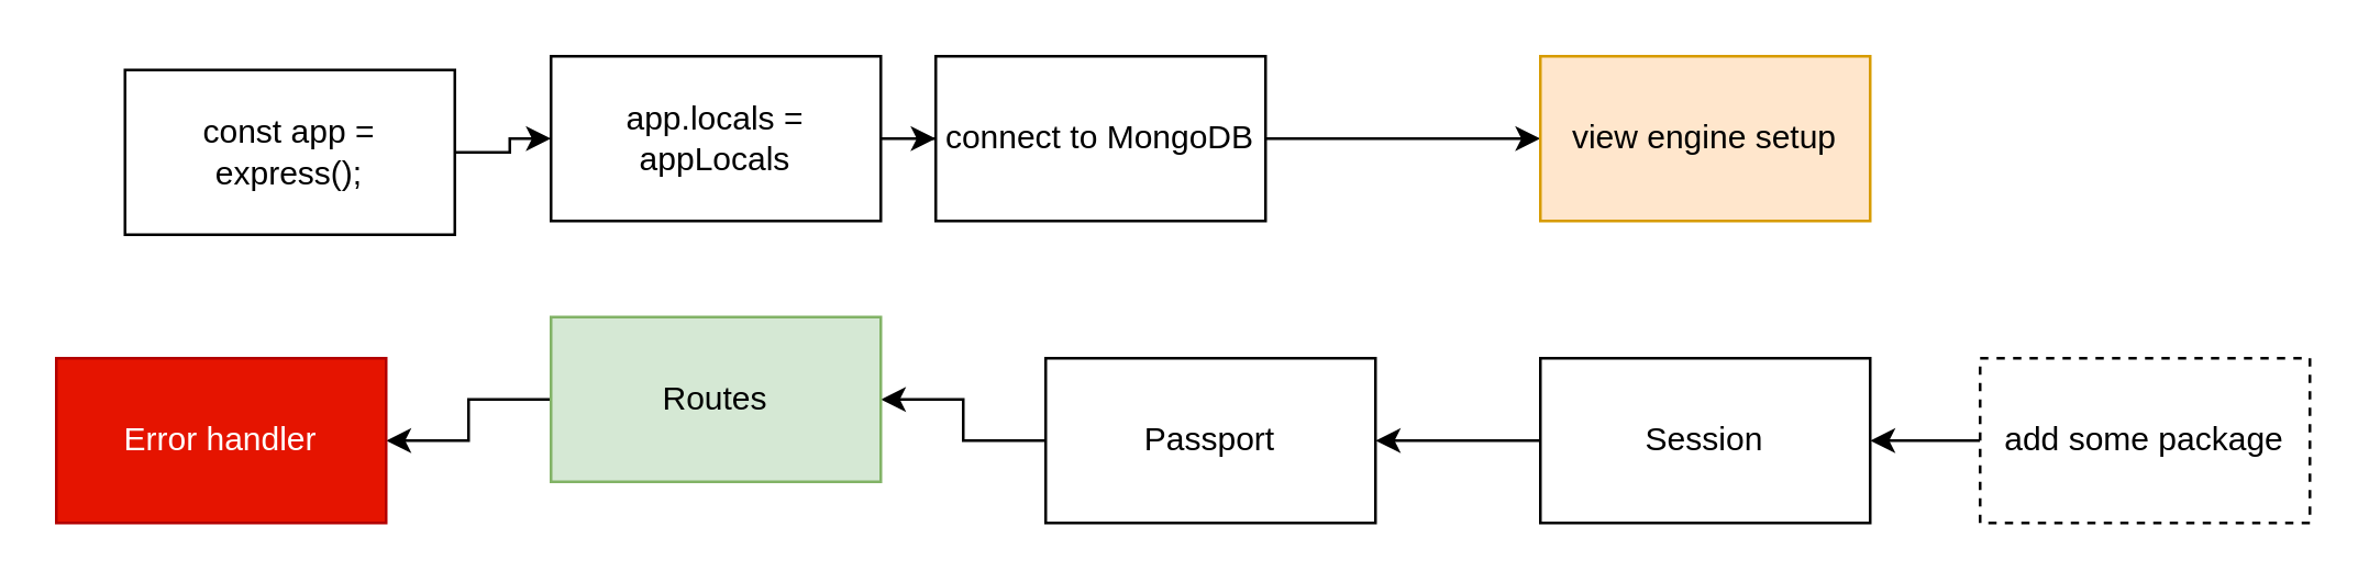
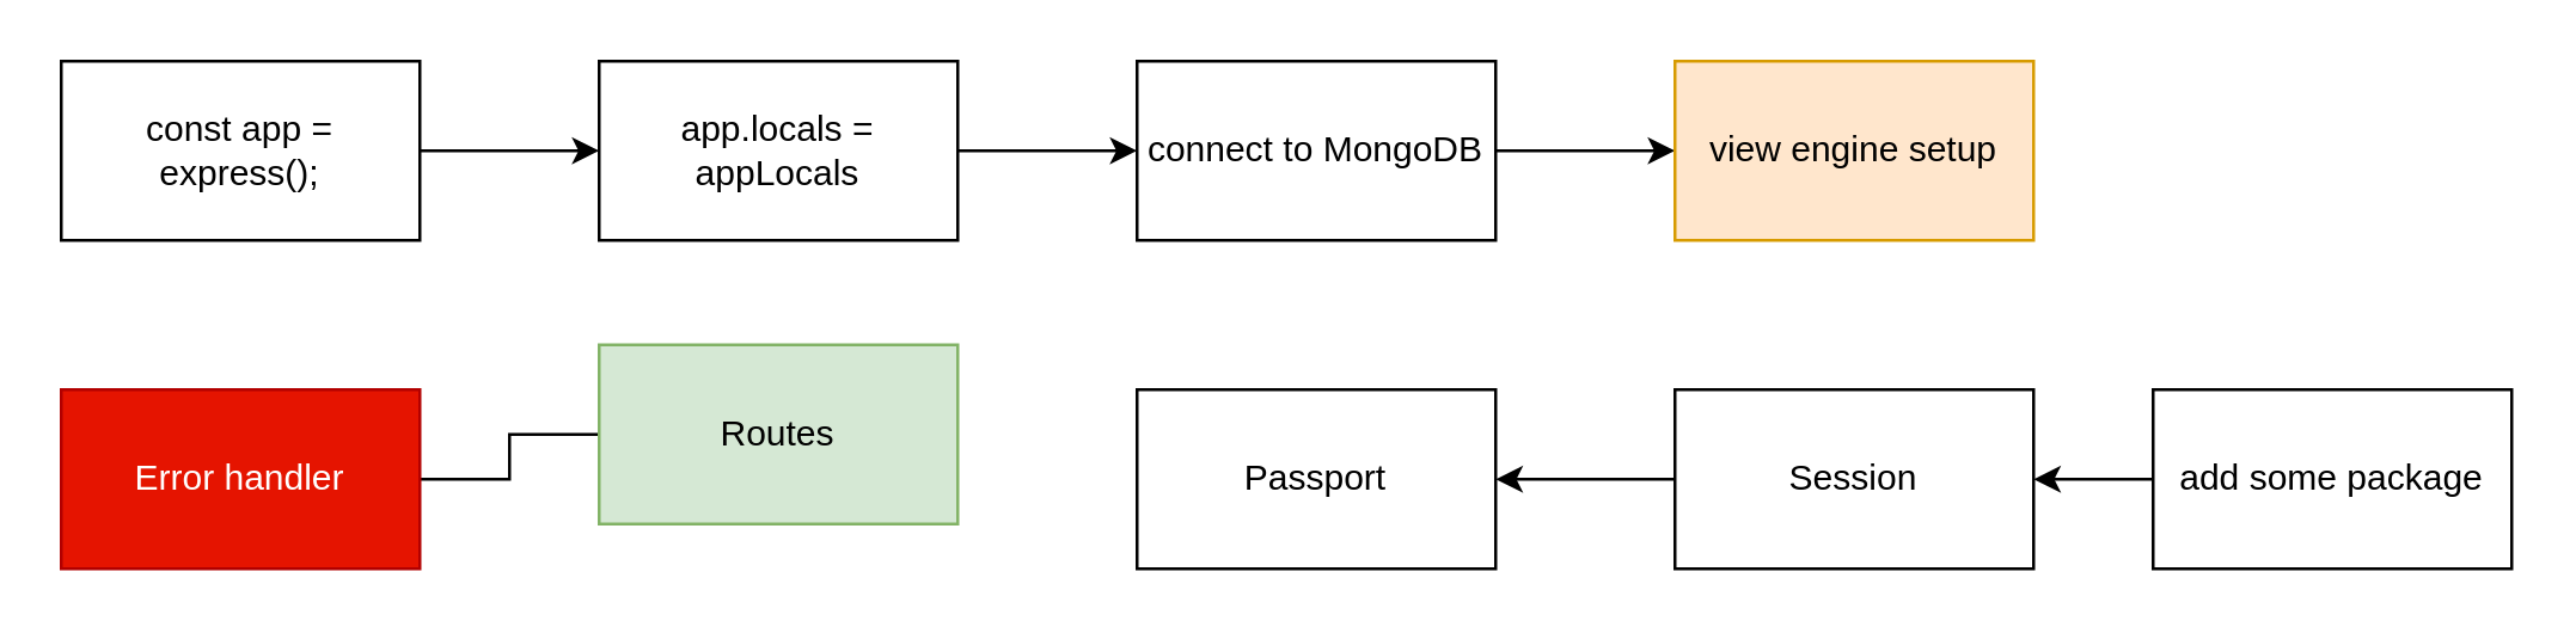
  <mxCell id="0" />
  <mxCell id="1" parent="0" />
  <mxCell id="2" value="" style="edgeStyle=orthogonalEdgeStyle;rounded=0;orthogonalLoop=1;jettySize=auto;html=1;" parent="1" source="3" target="5" edge="1"><mxGeometry relative="1" as="geometry" /></mxCell>
- <mxCell id="3" value="const app = express();" style="rounded=0;whiteSpace=wrap;html=1;" parent="1" vertex="1"><mxGeometry x="45" y="25" width="120" height="60" as="geometry" /></mxCell>
+ <mxCell id="3" value="const app = express();" style="rounded=0;whiteSpace=wrap;html=1;" parent="1" vertex="1"><mxGeometry x="20" y="20" width="120" height="60" as="geometry" /></mxCell>
  <mxCell id="4" value="" style="edgeStyle=orthogonalEdgeStyle;rounded=0;orthogonalLoop=1;jettySize=auto;html=1;" parent="1" source="5" target="7" edge="1"><mxGeometry relative="1" as="geometry" /></mxCell>
  <mxCell id="5" value="app.locals = appLocals" style="rounded=0;whiteSpace=wrap;html=1;" parent="1" vertex="1"><mxGeometry x="200" y="20" width="120" height="60" as="geometry" /></mxCell>
  <mxCell id="6" value="" style="edgeStyle=orthogonalEdgeStyle;rounded=0;orthogonalLoop=1;jettySize=auto;html=1;" parent="1" source="7" target="8" edge="1"><mxGeometry relative="1" as="geometry" /></mxCell>
- <mxCell id="7" value="connect to MongoDB" style="rounded=0;whiteSpace=wrap;html=1;" parent="1" vertex="1"><mxGeometry x="340" y="20" width="120" height="60" as="geometry" /></mxCell>
+ <mxCell id="7" value="connect to MongoDB" style="rounded=0;whiteSpace=wrap;html=1;" parent="1" vertex="1"><mxGeometry x="380" y="20" width="120" height="60" as="geometry" /></mxCell>
  <mxCell id="8" value="view engine setup" style="rounded=0;whiteSpace=wrap;html=1;fillColor=#ffe6cc;strokeColor=#d79b00;" parent="1" vertex="1"><mxGeometry x="560" y="20" width="120" height="60" as="geometry" /></mxCell>
  <mxCell id="9" value="" style="edgeStyle=orthogonalEdgeStyle;rounded=0;orthogonalLoop=1;jettySize=auto;html=1;" parent="1" source="10" target="12" edge="1"><mxGeometry relative="1" as="geometry" /></mxCell>
  <mxCell id="10" value="Session" style="rounded=0;whiteSpace=wrap;html=1;" parent="1" vertex="1"><mxGeometry x="560" y="130" width="120" height="60" as="geometry" /></mxCell>
- <mxCell id="11" value="" style="edgeStyle=orthogonalEdgeStyle;rounded=0;orthogonalLoop=1;jettySize=auto;html=1;" parent="1" source="12" target="14" edge="1"><mxGeometry relative="1" as="geometry" /></mxCell>
  <mxCell id="12" value="Passport" style="rounded=0;whiteSpace=wrap;html=1;" parent="1" vertex="1"><mxGeometry x="380" y="130" width="120" height="60" as="geometry" /></mxCell>
- <mxCell id="13" value="" style="edgeStyle=orthogonalEdgeStyle;rounded=0;orthogonalLoop=1;jettySize=auto;html=1;" parent="1" source="14" target="15" edge="1"><mxGeometry relative="1" as="geometry" /></mxCell>
+ <mxCell id="13" value="" style="edgeStyle=orthogonalEdgeStyle;rounded=0;orthogonalLoop=1;jettySize=auto;html=1;endArrow=none;" parent="1" source="14" target="15" edge="1"><mxGeometry relative="1" as="geometry" /></mxCell>
  <mxCell id="14" value="Routes" style="rounded=0;whiteSpace=wrap;html=1;fillColor=#d5e8d4;strokeColor=#82b366;" parent="1" vertex="1"><mxGeometry x="200" y="115" width="120" height="60" as="geometry" /></mxCell>
  <mxCell id="15" value="Error handler" style="rounded=0;whiteSpace=wrap;html=1;fillColor=#e51400;fontColor=#ffffff;strokeColor=#B20000;" parent="1" vertex="1"><mxGeometry x="20" y="130" width="120" height="60" as="geometry" /></mxCell>
  <mxCell id="16" style="edgeStyle=orthogonalEdgeStyle;rounded=0;orthogonalLoop=1;jettySize=auto;html=1;entryX=1;entryY=0.5;entryDx=0;entryDy=0;" parent="1" source="17" target="10" edge="1"><mxGeometry relative="1" as="geometry" /></mxCell>
- <mxCell id="17" value="add some package" style="rounded=0;whiteSpace=wrap;html=1;dashed=1;" parent="1" vertex="1"><mxGeometry x="720" y="130" width="120" height="60" as="geometry" /></mxCell>
+ <mxCell id="17" value="add some package" style="rounded=0;whiteSpace=wrap;html=1;" parent="1" vertex="1"><mxGeometry x="720" y="130" width="120" height="60" as="geometry" /></mxCell>
